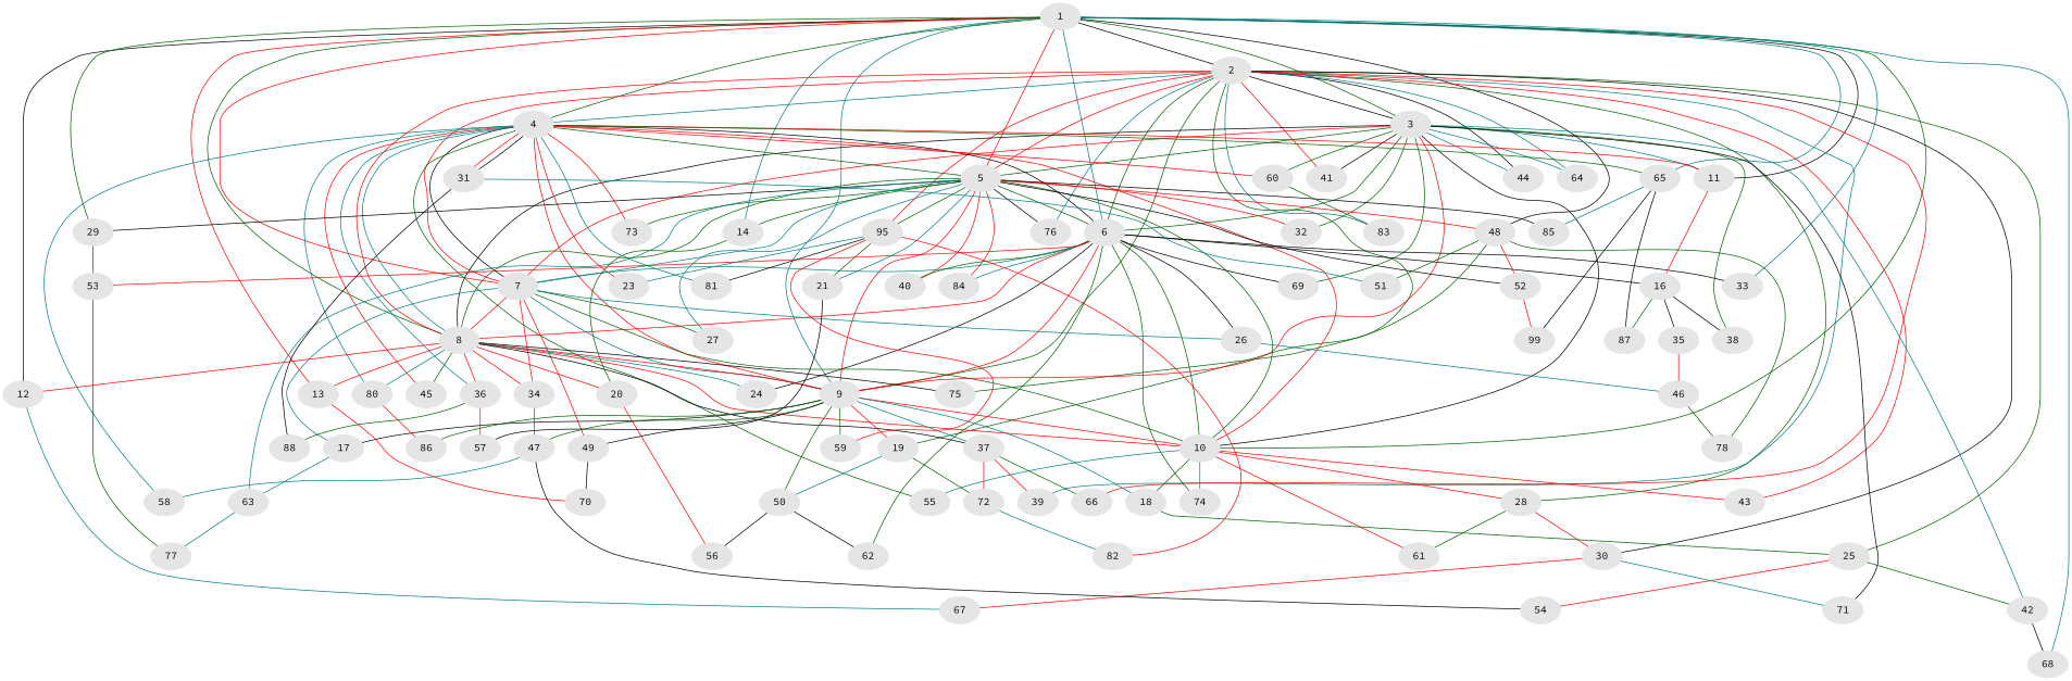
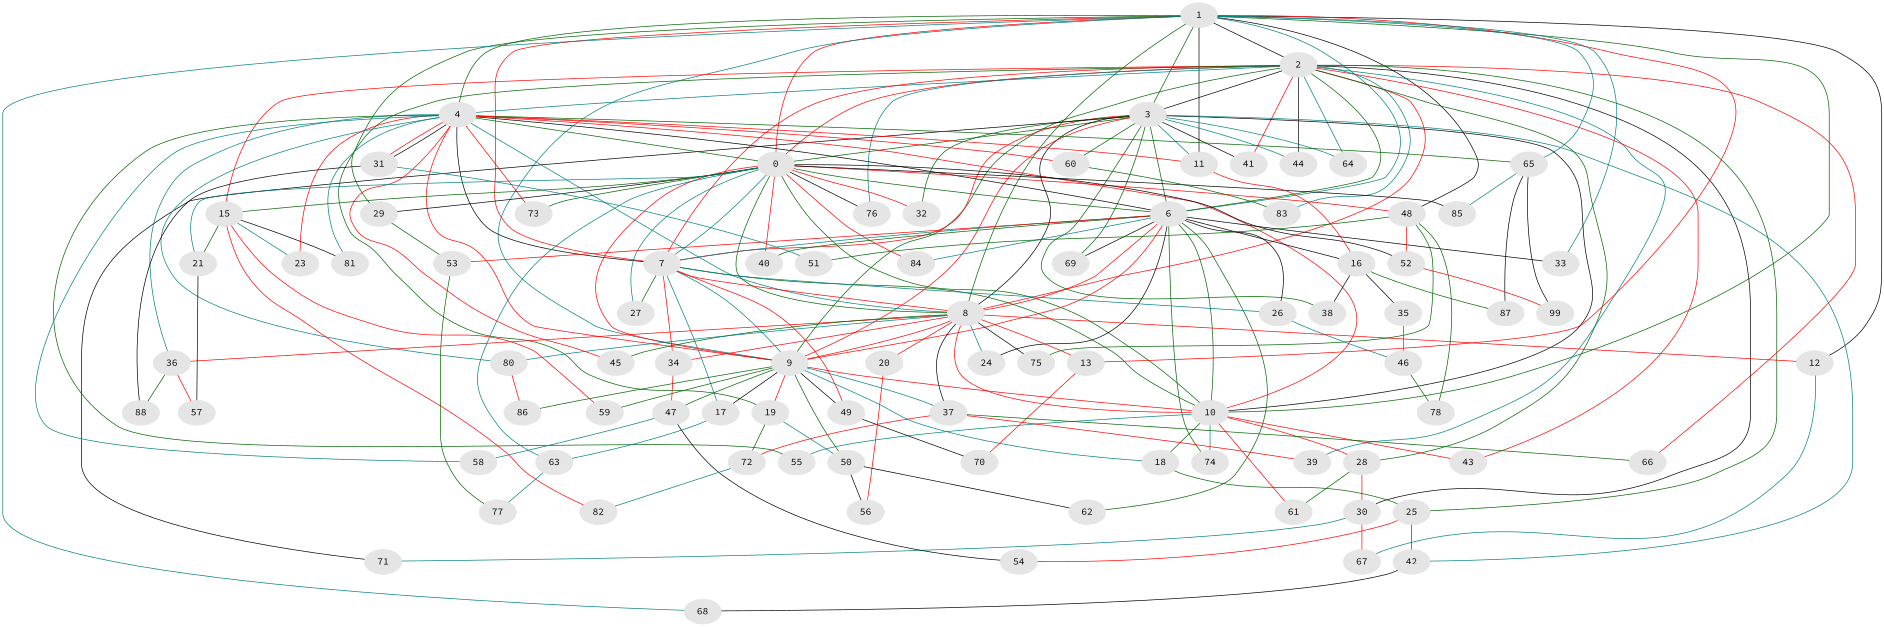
  graph {
    fontname="Source Code Pro"
    node [color=gray90 fontname="Source Code Pro" style=filled]
    edge [color=red fontname="Source Code Pro"]
    1
    2
    3
    4
-   5
+   5 [label=0]
    6
    7
    8
    9
    10
    11
    12
    13
-   14
    29
    33
    48
    65
    68
-   15 [label=95]
+   15
    19
    25
    28
    30
    39
    41
    43
    44
    64
    66
    76
    83
    32
    38
    42
    60
    69
    71
    23
    31
    36
    45
    55
    58
    73
    80
    81
    21
    27
    40
    52
    63
    84
    85
    16
    24
    26
    53
    62
    74
    17
    34
    49
    20
    37
    75
    18
    47
    50
    59
    86
    61
    67
    70
    51
    78
    87
    n78 [label=99]
    82
    72
    54
    88
    57
    77
    35
    46
    56
    1 -- 2 [color=black]
    1 -- 3 [color=darkgreen]
    1 -- 4 [color=darkgreen]
    1 -- 5
    1 -- 6 [color=teal]
    1 -- 7
    1 -- 8 [color=darkgreen]
    1 -- 9 [color=teal]
    1 -- 10 [color=darkgreen]
    1 -- 11 [color=black]
    1 -- 12 [color=black]
    1 -- 13
-   1 -- 14 [color=teal]
    1 -- 29 [color=darkgreen]
    1 -- 33 [color=teal]
    1 -- 48 [color=black]
    1 -- 65 [color=teal]
    1 -- 68 [color=teal]
    2 -- 3 [color=black]
    2 -- 4 [color=teal]
    2 -- 5
    2 -- 6 [color=darkgreen]
    2 -- 7
    2 -- 8
    2 -- 9 [color=darkgreen]
    2 -- 15
    2 -- 19 [color=darkgreen]
    2 -- 25 [color=darkgreen]
    2 -- 28 [color=darkgreen]
    2 -- 30 [color=black]
    2 -- 39 [color=teal]
    2 -- 41
    2 -- 43
    2 -- 44 [color=black]
    2 -- 64 [color=teal]
    2 -- 66
    2 -- 76 [color=teal]
    2 -- 83 [color=teal]
    3 -- 5 [color=darkgreen]
    3 -- 6 [color=darkgreen]
    3 -- 7
    3 -- 8 [color=black]
    3 -- 9
    3 -- 10 [color=black]
    3 -- 11 [color=teal]
    3 -- 41 [color=black]
    3 -- 44 [color=teal]
    3 -- 64 [color=teal]
    3 -- 32 [color=darkgreen]
    3 -- 38 [color=darkgreen]
    3 -- 42 [color=teal]
    3 -- 60 [color=darkgreen]
    3 -- 69 [color=darkgreen]
    3 -- 71 [color=black]
    4 -- 5 [color=darkgreen]
    4 -- 6 [color=black]
    4 -- 7 [color=black]
    4 -- 8 [color=teal]
    4 -- 9
    4 -- 10
    4 -- 11
    4 -- 65 [color=darkgreen]
    4 -- 60
    4 -- 23
    4 -- 31
    4 -- 31 [color=black]
    4 -- 36 [color=teal]
    4 -- 45
    4 -- 55 [color=darkgreen]
    4 -- 58 [color=teal]
    4 -- 73
    4 -- 80 [color=teal]
    4 -- 81 [color=teal]
    5 -- 6 [color=darkgreen]
    5 -- 7 [color=teal]
    5 -- 8 [color=darkgreen]
    5 -- 9
    5 -- 10 [color=darkgreen]
-   5 -- 14 [color=darkgreen]
    5 -- 29 [color=black]
    5 -- 48
    5 -- 15 [color=darkgreen]
    5 -- 76 [color=black]
    5 -- 32
    5 -- 73 [color=darkgreen]
    5 -- 21 [color=teal]
    5 -- 27 [color=teal]
    5 -- 40
    5 -- 52 [color=black]
    5 -- 63 [color=teal]
    5 -- 84
    5 -- 85 [color=black]
    6 -- 7 [color=teal]
    6 -- 8
    6 -- 9
    6 -- 10 [color=darkgreen]
    6 -- 33 [color=black]
    6 -- 69 [color=black]
    6 -- 40 [color=darkgreen]
    6 -- 84 [color=teal]
    6 -- 16 [color=black]
    6 -- 24 [color=black]
    6 -- 26 [color=black]
    6 -- 53
    6 -- 62 [color=darkgreen]
    6 -- 74 [color=darkgreen]
    7 -- 8
    7 -- 9 [color=teal]
    7 -- 10 [color=darkgreen]
    7 -- 27 [color=darkgreen]
    7 -- 26 [color=teal]
    7 -- 17 [color=teal]
    7 -- 34
    7 -- 49
    8 -- 9
    8 -- 10
    8 -- 12
    8 -- 13
    8 -- 36
    8 -- 45 [color=darkgreen]
    8 -- 80 [color=teal]
    8 -- 24 [color=teal]
    8 -- 34
    8 -- 20
    8 -- 37 [color=black]
    8 -- 75 [color=black]
    9 -- 10
    9 -- 19
    9 -- 17 [color=black]
    9 -- 49 [color=black]
    9 -- 37 [color=teal]
    9 -- 18 [color=teal]
    9 -- 47 [color=darkgreen]
    9 -- 50 [color=darkgreen]
    9 -- 59 [color=darkgreen]
    9 -- 86 [color=darkgreen]
    10 -- 28
    10 -- 43
    10 -- 55 [color=teal]
    10 -- 74 [color=teal]
    10 -- 18 [color=darkgreen]
    10 -- 61
    11 -- 16
    12 -- 67 [color=teal]
    13 -- 70
-   14 -- 20 [color=darkgreen]
    29 -- 53 [color=darkgreen]
    48 -- 52
    48 -- 75 [color=darkgreen]
    48 -- 51 [color=darkgreen]
    48 -- 78 [color=darkgreen]
    65 -- 85 [color=teal]
    65 -- 87 [color=black]
    65 -- n78 [color=black]
    15 -- 23 [color=teal]
    15 -- 81 [color=black]
    15 -- 21 [color=darkgreen]
    15 -- 59
    15 -- 82
    19 -- 50 [color=teal]
    19 -- 72 [color=darkgreen]
    25 -- 42 [color=darkgreen]
    25 -- 54
    28 -- 30
    28 -- 61 [color=darkgreen]
    30 -- 71 [color=teal]
    30 -- 67
    42 -- 68 [color=black]
    60 -- 83 [color=darkgreen]
    31 -- 51 [color=teal]
    31 -- 88 [color=black]
    36 -- 88 [color=darkgreen]
    36 -- 57
    80 -- 86
    21 -- 57 [color=black]
    52 -- n78
    63 -- 77 [color=teal]
    16 -- 38 [color=black]
    16 -- 87 [color=darkgreen]
    16 -- 35 [color=black]
    26 -- 46 [color=teal]
    53 -- 77 [color=darkgreen]
    17 -- 63 [color=teal]
    34 -- 47
    49 -- 70 [color=black]
    20 -- 56
    37 -- 39
    37 -- 66 [color=darkgreen]
    37 -- 72
    18 -- 25 [color=darkgreen]
    47 -- 58 [color=teal]
    47 -- 54 [color=black]
    50 -- 62 [color=black]
    50 -- 56 [color=black]
    72 -- 82 [color=teal]
    35 -- 46
    46 -- 78 [color=darkgreen]
  }
